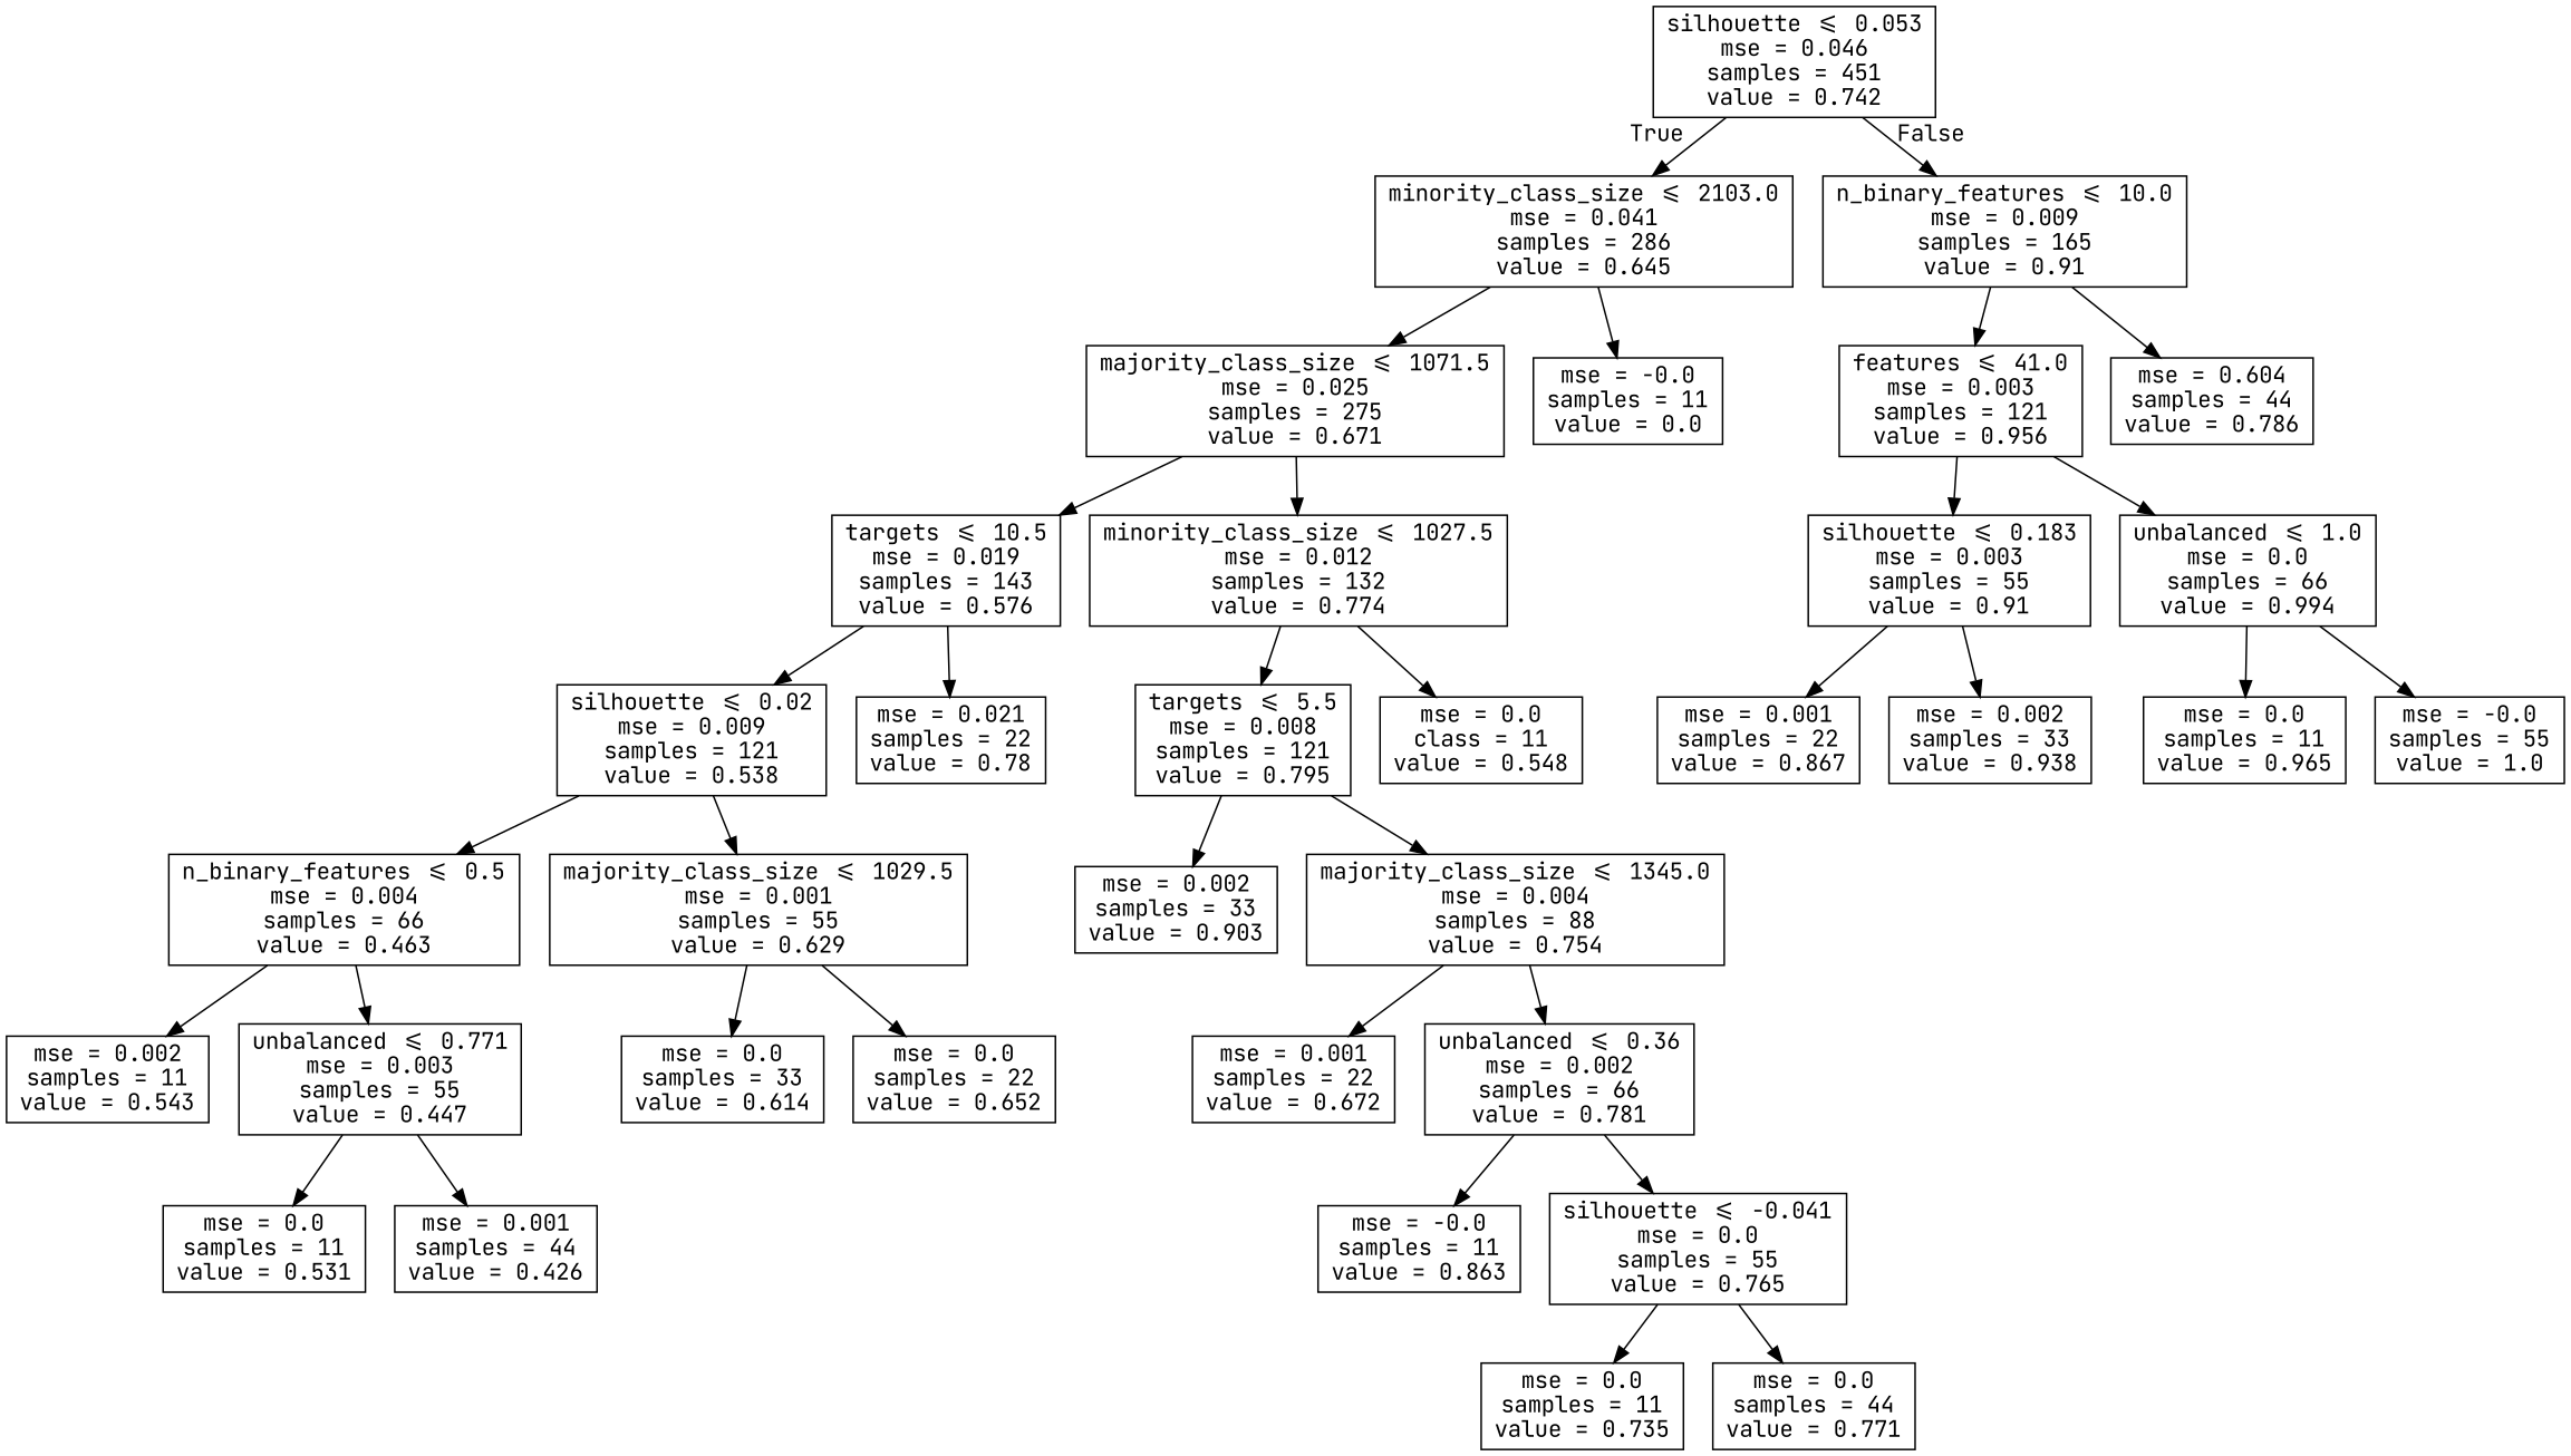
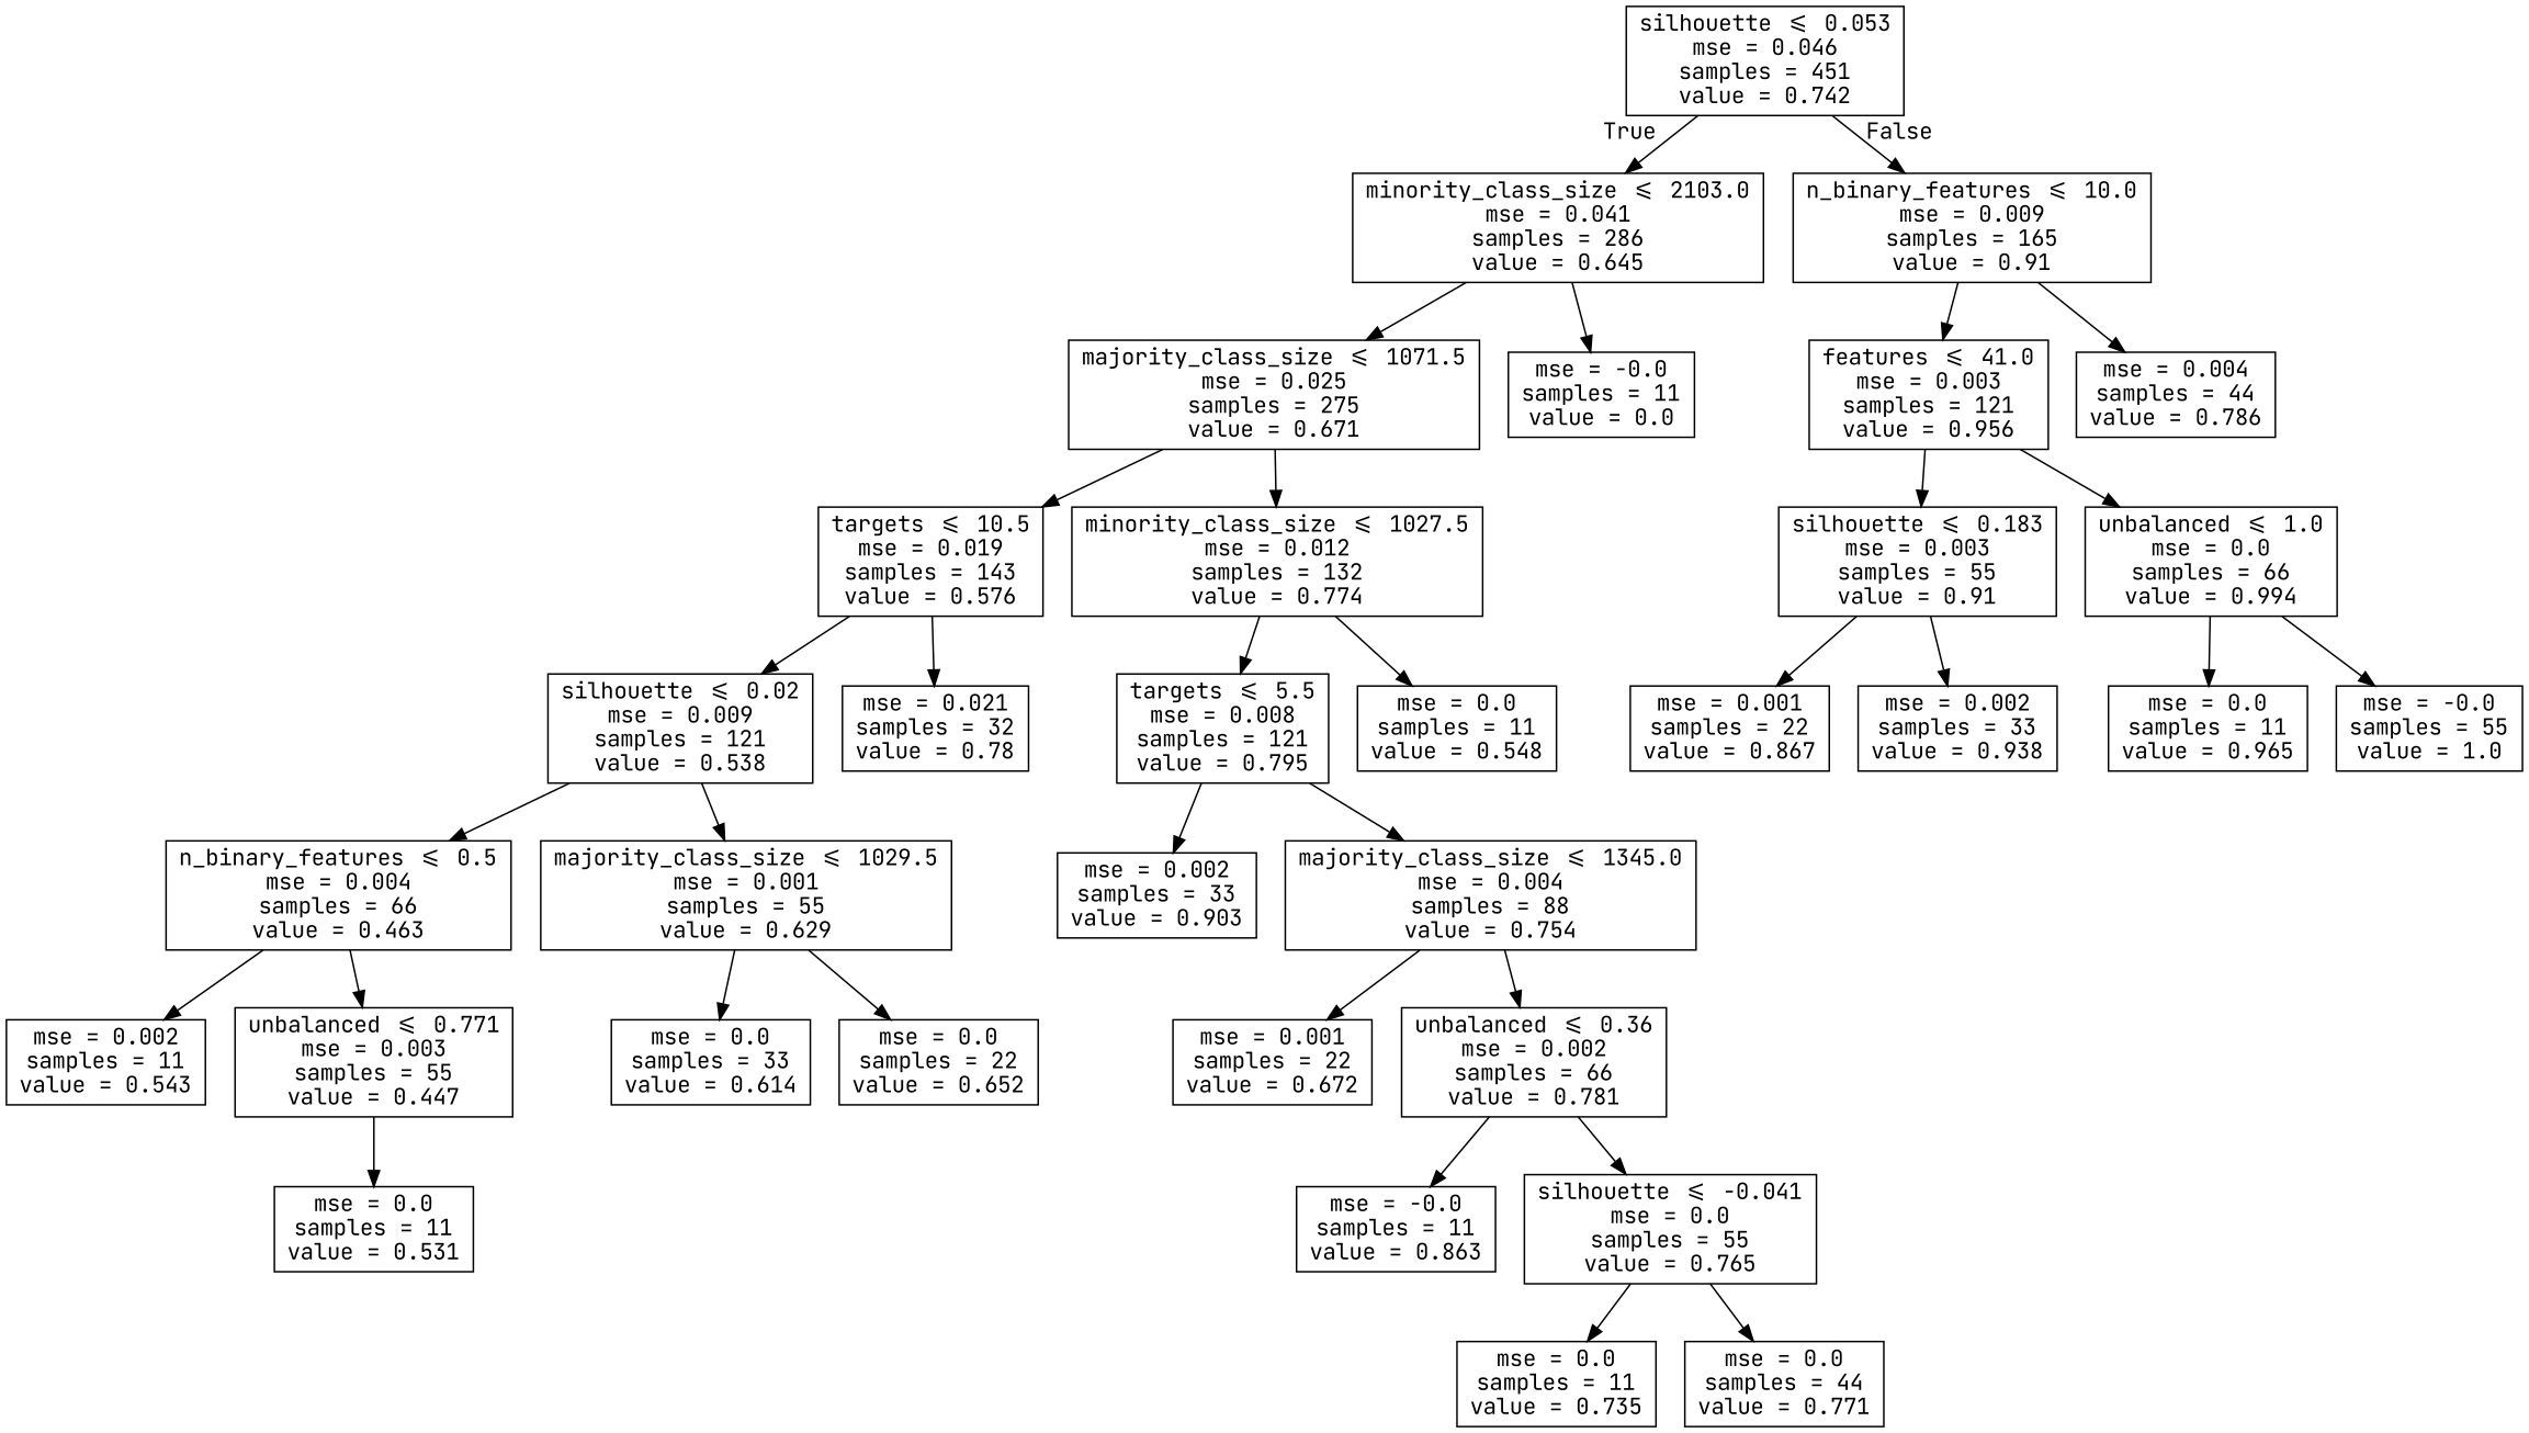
  digraph {
    fontname="JetBrains Mono"
    node [fontname="JetBrains Mono" shape=box]
    edge [fontname="JetBrains Mono"]
    n1 [label="silhouette <= 0.053\nmse = 0.046\nsamples = 451\nvalue = 0.742"]
    n2 [label="minority_class_size <= 2103.0\nmse = 0.041\nsamples = 286\nvalue = 0.645"]
    n3 [label="n_binary_features <= 10.0\nmse = 0.009\nsamples = 165\nvalue = 0.91"]
    n4 [label="majority_class_size <= 1071.5\nmse = 0.025\nsamples = 275\nvalue = 0.671"]
    n5 [label="mse = -0.0\nsamples = 11\nvalue = 0.0"]
    n6 [label="features <= 41.0\nmse = 0.003\nsamples = 121\nvalue = 0.956"]
-   n7 [label="mse = 0.604\nsamples = 44\nvalue = 0.786"]
+   n7 [label="mse = 0.004\nsamples = 44\nvalue = 0.786"]
    n8 [label="targets <= 10.5\nmse = 0.019\nsamples = 143\nvalue = 0.576"]
    n9 [label="minority_class_size <= 1027.5\nmse = 0.012\nsamples = 132\nvalue = 0.774"]
    n10 [label="silhouette <= 0.02\nmse = 0.009\nsamples = 121\nvalue = 0.538"]
-   n11 [label="mse = 0.021\nsamples = 22\nvalue = 0.78"]
+   n11 [label="mse = 0.021\nsamples = 32\nvalue = 0.78"]
    n12 [label="targets <= 5.5\nmse = 0.008\nsamples = 121\nvalue = 0.795"]
-   n13 [label="mse = 0.0\nclass = 11\nvalue = 0.548"]
+   n13 [label="mse = 0.0\nsamples = 11\nvalue = 0.548"]
    n14 [label="n_binary_features <= 0.5\nmse = 0.004\nsamples = 66\nvalue = 0.463"]
    n15 [label="majority_class_size <= 1029.5\nmse = 0.001\nsamples = 55\nvalue = 0.629"]
    n16 [label="mse = 0.002\nsamples = 11\nvalue = 0.543"]
    n17 [label="unbalanced <= 0.771\nmse = 0.003\nsamples = 55\nvalue = 0.447"]
    n18 [label="mse = 0.0\nsamples = 33\nvalue = 0.614"]
    n19 [label="mse = 0.0\nsamples = 22\nvalue = 0.652"]
    n20 [label="mse = 0.0\nsamples = 11\nvalue = 0.531"]
-   n21 [label="mse = 0.001\nsamples = 44\nvalue = 0.426"]
    n22 [label="mse = 0.002\nsamples = 33\nvalue = 0.903"]
    n23 [label="majority_class_size <= 1345.0\nmse = 0.004\nsamples = 88\nvalue = 0.754"]
    n24 [label="mse = 0.001\nsamples = 22\nvalue = 0.672"]
    n25 [label="unbalanced <= 0.36\nmse = 0.002\nsamples = 66\nvalue = 0.781"]
    n26 [label="mse = -0.0\nsamples = 11\nvalue = 0.863"]
    n27 [label="silhouette <= -0.041\nmse = 0.0\nsamples = 55\nvalue = 0.765"]
    n28 [label="mse = 0.0\nsamples = 11\nvalue = 0.735"]
    n29 [label="mse = 0.0\nsamples = 44\nvalue = 0.771"]
    n30 [label="silhouette <= 0.183\nmse = 0.003\nsamples = 55\nvalue = 0.91"]
    n31 [label="unbalanced <= 1.0\nmse = 0.0\nsamples = 66\nvalue = 0.994"]
    n32 [label="mse = 0.001\nsamples = 22\nvalue = 0.867"]
    n33 [label="mse = 0.002\nsamples = 33\nvalue = 0.938"]
    n34 [label="mse = 0.0\nsamples = 11\nvalue = 0.965"]
    n35 [label="mse = -0.0\nsamples = 55\nvalue = 1.0"]
    n1 -> n2 [headlabel=True labelangle=45 labeldistance=2.5]
    n1 -> n3 [headlabel=False labelangle=-45 labeldistance=2.5]
    n2 -> n4
    n2 -> n5
    n3 -> n6
    n3 -> n7
    n4 -> n8
    n4 -> n9
    n6 -> n30
    n6 -> n31
    n8 -> n10
    n8 -> n11
    n9 -> n12
    n9 -> n13
    n10 -> n14
    n10 -> n15
    n12 -> n22
    n12 -> n23
    n14 -> n16
    n14 -> n17
    n15 -> n18
    n15 -> n19
    n17 -> n20
-   n17 -> n21
    n23 -> n24
    n23 -> n25
    n25 -> n26
    n25 -> n27
    n27 -> n28
    n27 -> n29
    n30 -> n32
    n30 -> n33
    n31 -> n34
    n31 -> n35
  }
